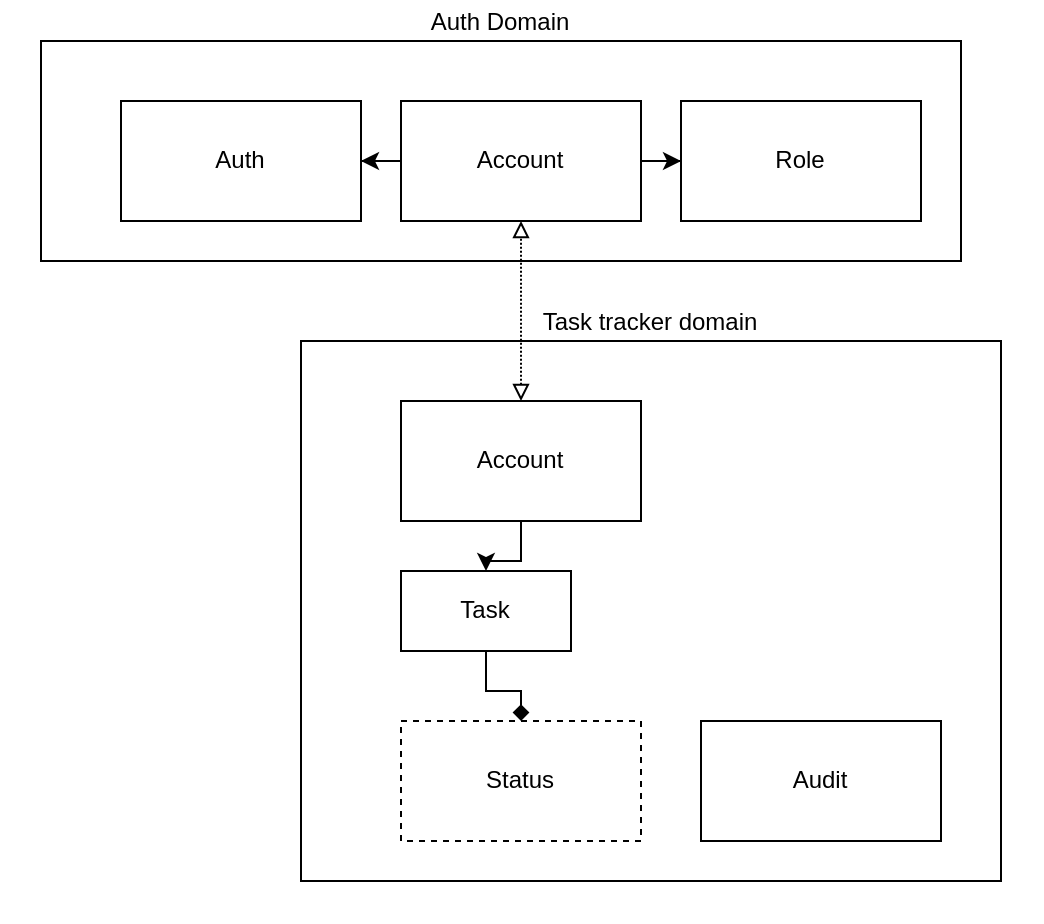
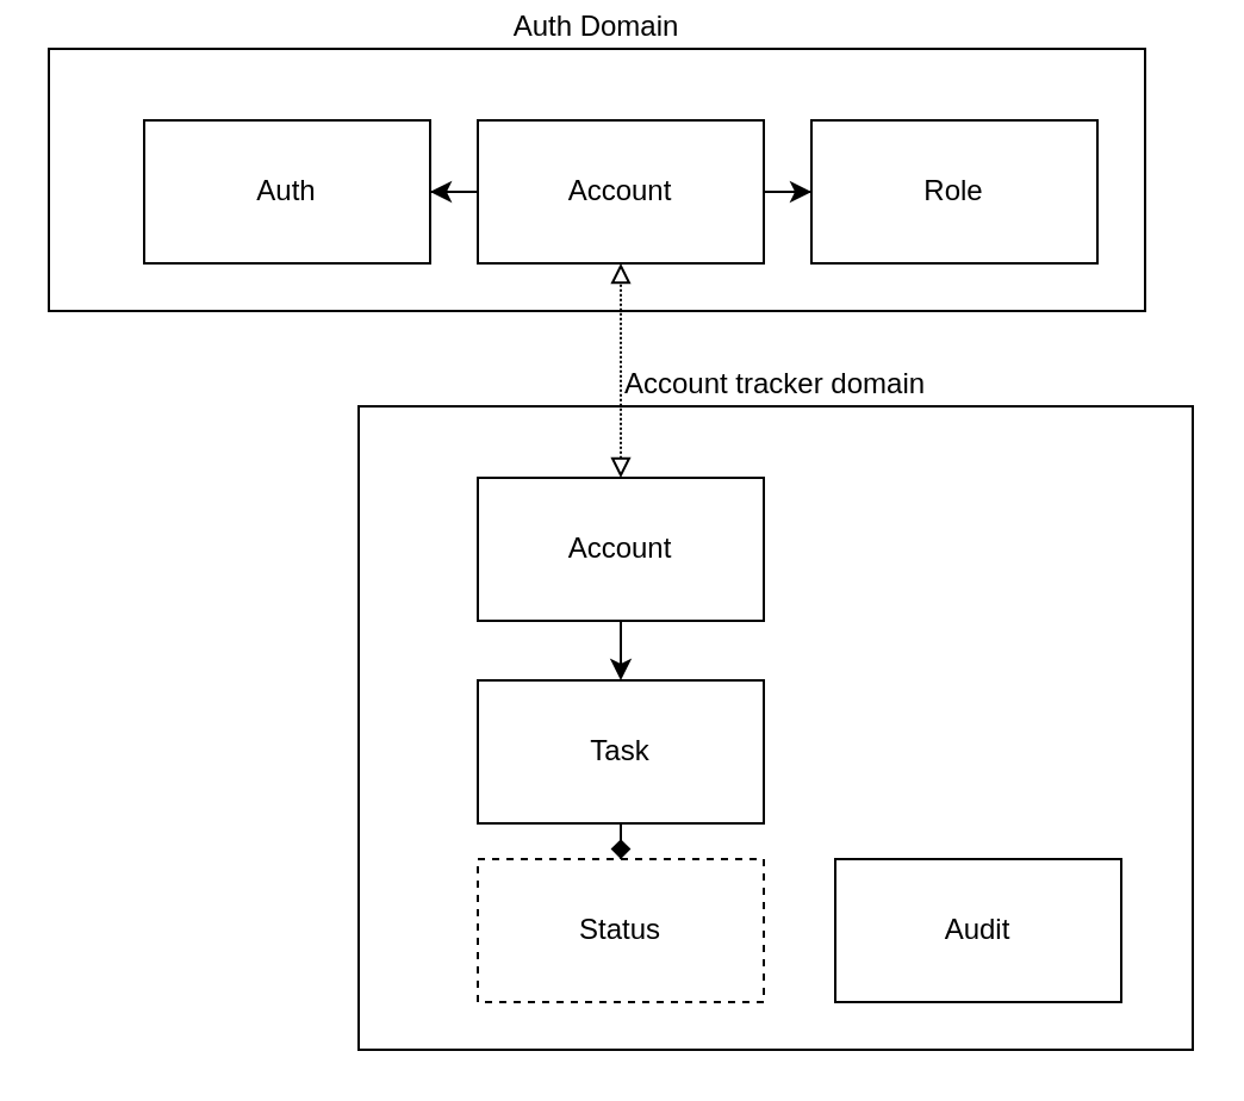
  <mxCell id="0" />
  <mxCell id="1" parent="0" />
- <mxCell id="2" value="Task tracker domain" style="rounded=0;whiteSpace=wrap;html=1;labelPosition=center;verticalLabelPosition=top;align=center;verticalAlign=bottom;" vertex="1" parent="1"><mxGeometry x="150" y="170" width="350" height="270" as="geometry" /></mxCell>
+ <mxCell id="2" value="Account tracker domain" style="rounded=0;whiteSpace=wrap;html=1;labelPosition=center;verticalLabelPosition=top;align=center;verticalAlign=bottom;" vertex="1" parent="1"><mxGeometry x="150" y="170" width="350" height="270" as="geometry" /></mxCell>
  <mxCell id="3" value="Auth Domain" style="rounded=0;whiteSpace=wrap;html=1;labelPosition=center;verticalLabelPosition=top;align=center;verticalAlign=bottom;" vertex="1" parent="1"><mxGeometry x="20" y="20" width="460" height="110" as="geometry" /></mxCell>
  <mxCell id="4" value="" style="edgeStyle=orthogonalEdgeStyle;rounded=0;orthogonalLoop=1;jettySize=auto;html=1;" edge="1" parent="1" source="6" target="7"><mxGeometry relative="1" as="geometry" /></mxCell>
  <mxCell id="5" value="" style="edgeStyle=orthogonalEdgeStyle;rounded=0;orthogonalLoop=1;jettySize=auto;html=1;" edge="1" parent="1" source="6" target="12"><mxGeometry relative="1" as="geometry" /></mxCell>
  <mxCell id="6" value="Account" style="rounded=0;whiteSpace=wrap;html=1;" vertex="1" parent="1"><mxGeometry x="200" y="50" width="120" height="60" as="geometry" /></mxCell>
  <mxCell id="7" value="Role" style="rounded=0;whiteSpace=wrap;html=1;" vertex="1" parent="1"><mxGeometry x="340" y="50" width="120" height="60" as="geometry" /></mxCell>
  <mxCell id="8" value="" style="edgeStyle=orthogonalEdgeStyle;rounded=0;orthogonalLoop=1;jettySize=auto;html=1;endArrow=diamond;" edge="1" parent="1" source="9" target="10"><mxGeometry relative="1" as="geometry" /></mxCell>
- <mxCell id="9" value="Task" style="rounded=0;whiteSpace=wrap;html=1;" vertex="1" parent="1"><mxGeometry x="200" y="285" width="85" height="40" as="geometry" /></mxCell>
+ <mxCell id="9" value="Task" style="rounded=0;whiteSpace=wrap;html=1;" vertex="1" parent="1"><mxGeometry x="200" y="285" width="120" height="60" as="geometry" /></mxCell>
  <mxCell id="10" value="Status" style="rounded=0;whiteSpace=wrap;html=1;dashed=1;" vertex="1" parent="1"><mxGeometry x="200" y="360" width="120" height="60" as="geometry" /></mxCell>
  <mxCell id="11" value="Audit" style="rounded=0;whiteSpace=wrap;html=1;" vertex="1" parent="1"><mxGeometry x="350" y="360" width="120" height="60" as="geometry" /></mxCell>
  <mxCell id="12" value="Auth" style="rounded=0;whiteSpace=wrap;html=1;" vertex="1" parent="1"><mxGeometry x="60" y="50" width="120" height="60" as="geometry" /></mxCell>
  <mxCell id="13" value="" style="edgeStyle=orthogonalEdgeStyle;rounded=0;orthogonalLoop=1;jettySize=auto;html=1;" edge="1" parent="1" source="14" target="9"><mxGeometry relative="1" as="geometry" /></mxCell>
  <mxCell id="14" value="Account" style="rounded=0;whiteSpace=wrap;html=1;" vertex="1" parent="1"><mxGeometry x="200" y="200" width="120" height="60" as="geometry" /></mxCell>
  <mxCell id="15" value="" style="endArrow=block;startArrow=block;html=1;rounded=0;exitX=0.5;exitY=0;exitDx=0;exitDy=0;dashed=1;dashPattern=1 1;startFill=0;endFill=0;" edge="1" parent="1" source="14" target="6"><mxGeometry width="50" height="50" relative="1" as="geometry"><mxPoint x="270" y="240" as="sourcePoint" /><mxPoint x="320" y="190" as="targetPoint" /></mxGeometry></mxCell>
